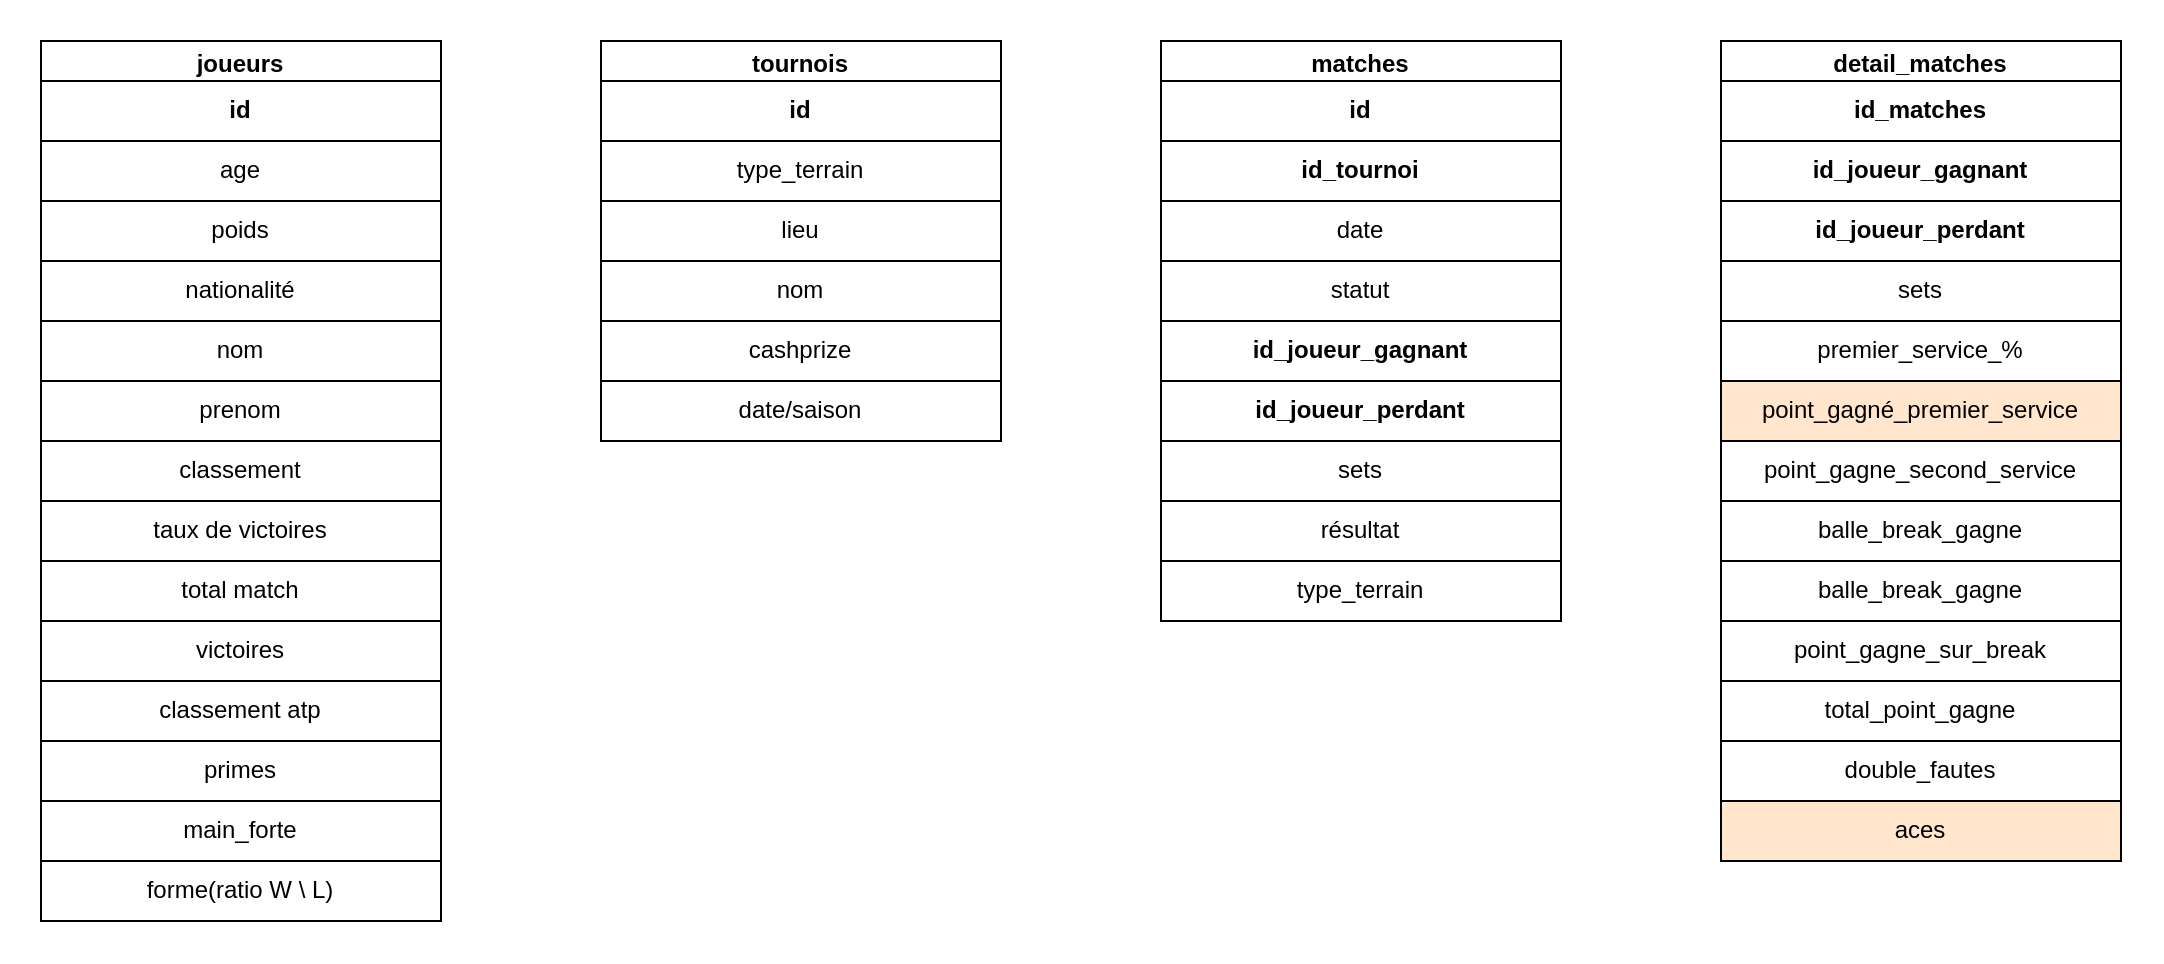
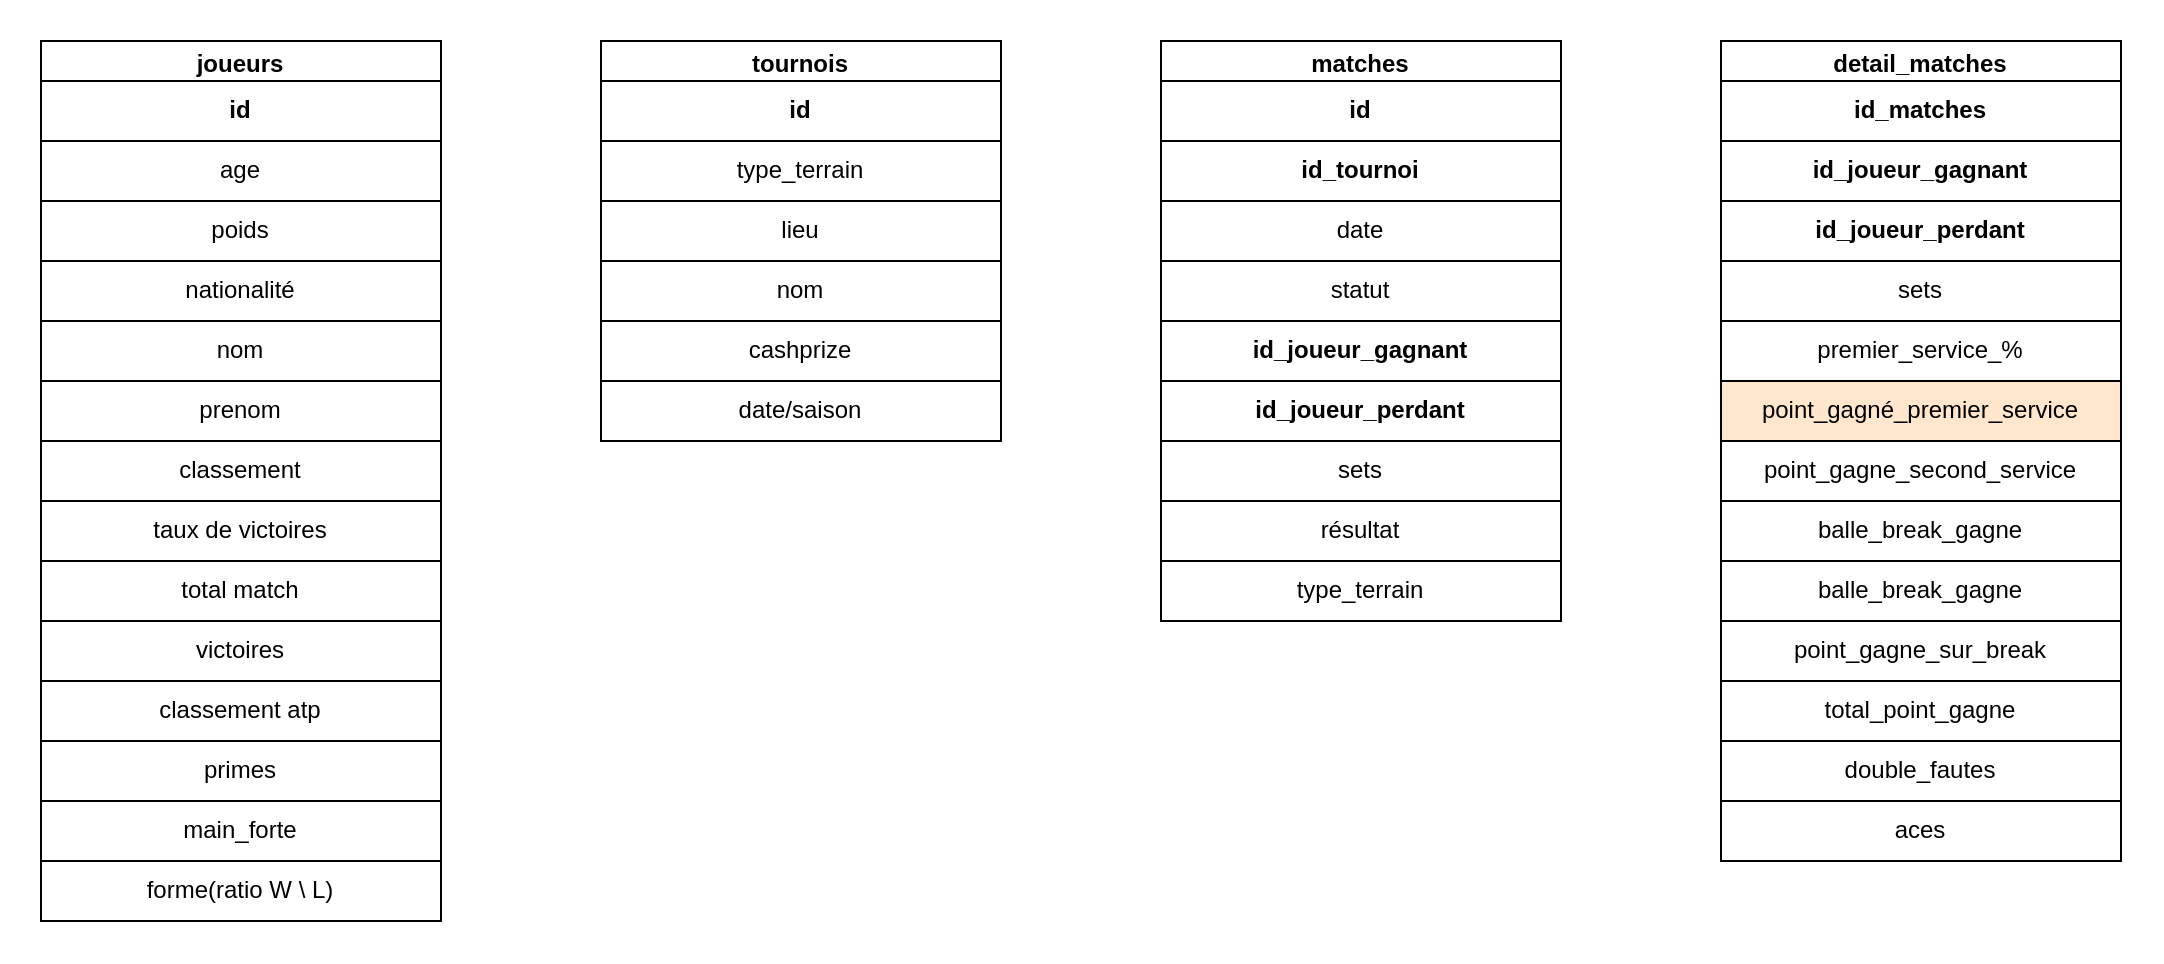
  <mxCell id="0" />
  <mxCell id="1" parent="0" />
  <mxCell id="2" value="joueurs" style="swimlane;whiteSpace=wrap;html=1;" vertex="1" parent="1"><mxGeometry width="200" height="440" as="geometry" x="20" y="20" /></mxCell>
  <mxCell id="3" value="&lt;b&gt;id&lt;/b&gt;" style="rounded=0;whiteSpace=wrap;html=1;" vertex="1" parent="2"><mxGeometry y="20" width="200" height="30" as="geometry" /></mxCell>
  <mxCell id="4" value="prenom" style="rounded=0;whiteSpace=wrap;html=1;" vertex="1" parent="2"><mxGeometry y="170" width="200" height="30" as="geometry" /></mxCell>
  <mxCell id="5" value="nom" style="rounded=0;whiteSpace=wrap;html=1;" vertex="1" parent="2"><mxGeometry y="140" width="200" height="30" as="geometry" /></mxCell>
  <mxCell id="6" value="nationalité" style="rounded=0;whiteSpace=wrap;html=1;" vertex="1" parent="2"><mxGeometry y="110" width="200" height="30" as="geometry" /></mxCell>
  <mxCell id="7" value="poids" style="rounded=0;whiteSpace=wrap;html=1;" vertex="1" parent="2"><mxGeometry y="80" width="200" height="30" as="geometry" /></mxCell>
  <mxCell id="8" value="age" style="rounded=0;whiteSpace=wrap;html=1;" vertex="1" parent="2"><mxGeometry y="50" width="200" height="30" as="geometry" /></mxCell>
  <mxCell id="9" value="classement" style="rounded=0;whiteSpace=wrap;html=1;" vertex="1" parent="2"><mxGeometry y="200" width="200" height="30" as="geometry" /></mxCell>
  <mxCell id="10" value="victoires" style="rounded=0;whiteSpace=wrap;html=1;" vertex="1" parent="2"><mxGeometry y="290" width="200" height="30" as="geometry" /></mxCell>
  <mxCell id="11" value="total match" style="rounded=0;whiteSpace=wrap;html=1;" vertex="1" parent="2"><mxGeometry y="260" width="200" height="30" as="geometry" /></mxCell>
  <mxCell id="12" value="taux de victoires" style="rounded=0;whiteSpace=wrap;html=1;" vertex="1" parent="2"><mxGeometry y="230" width="200" height="30" as="geometry" /></mxCell>
  <mxCell id="13" value="primes" style="rounded=0;whiteSpace=wrap;html=1;" vertex="1" parent="2"><mxGeometry y="350" width="200" height="30" as="geometry" /></mxCell>
  <mxCell id="14" value="classement atp" style="rounded=0;whiteSpace=wrap;html=1;" vertex="1" parent="2"><mxGeometry y="320" width="200" height="30" as="geometry" /></mxCell>
  <mxCell id="15" value="main_forte" style="rounded=0;whiteSpace=wrap;html=1;" vertex="1" parent="2"><mxGeometry y="380" width="200" height="30" as="geometry" /></mxCell>
  <mxCell id="16" value="forme(ratio W \ L)" style="rounded=0;whiteSpace=wrap;html=1;" vertex="1" parent="2"><mxGeometry y="410" width="200" height="30" as="geometry" /></mxCell>
  <mxCell id="17" value="tournois" style="swimlane;whiteSpace=wrap;html=1;" vertex="1" parent="1"><mxGeometry x="300" width="200" height="200" as="geometry" y="20" /></mxCell>
  <mxCell id="18" value="&lt;b&gt;id&lt;/b&gt;" style="rounded=0;whiteSpace=wrap;html=1;" vertex="1" parent="17"><mxGeometry y="20" width="200" height="30" as="geometry" /></mxCell>
  <mxCell id="19" value="date/saison" style="rounded=0;whiteSpace=wrap;html=1;" vertex="1" parent="17"><mxGeometry y="170" width="200" height="30" as="geometry" /></mxCell>
  <mxCell id="20" value="cashprize" style="rounded=0;whiteSpace=wrap;html=1;" vertex="1" parent="17"><mxGeometry y="140" width="200" height="30" as="geometry" /></mxCell>
  <mxCell id="21" value="nom" style="rounded=0;whiteSpace=wrap;html=1;" vertex="1" parent="17"><mxGeometry y="110" width="200" height="30" as="geometry" /></mxCell>
  <mxCell id="22" value="lieu" style="rounded=0;whiteSpace=wrap;html=1;" vertex="1" parent="17"><mxGeometry y="80" width="200" height="30" as="geometry" /></mxCell>
  <mxCell id="23" value="type_terrain" style="rounded=0;whiteSpace=wrap;html=1;" vertex="1" parent="17"><mxGeometry y="50" width="200" height="30" as="geometry" /></mxCell>
  <mxCell id="24" value="matches" style="swimlane;whiteSpace=wrap;html=1;" vertex="1" parent="1"><mxGeometry x="580" width="200" height="290" as="geometry" y="20" /></mxCell>
  <mxCell id="25" value="résultat" style="rounded=0;whiteSpace=wrap;html=1;" vertex="1" parent="24"><mxGeometry y="230" width="200" height="30" as="geometry" /></mxCell>
  <mxCell id="26" value="sets" style="rounded=0;whiteSpace=wrap;html=1;" vertex="1" parent="24"><mxGeometry y="200" width="200" height="30" as="geometry" /></mxCell>
  <mxCell id="27" value="statut" style="rounded=0;whiteSpace=wrap;html=1;" vertex="1" parent="24"><mxGeometry y="110" width="200" height="30" as="geometry" /></mxCell>
  <mxCell id="28" value="&lt;b&gt;id_tournoi&lt;/b&gt;" style="rounded=0;whiteSpace=wrap;html=1;" vertex="1" parent="24"><mxGeometry y="50" width="200" height="30" as="geometry" /></mxCell>
  <mxCell id="29" value="&lt;b&gt;id&lt;/b&gt;" style="rounded=0;whiteSpace=wrap;html=1;" vertex="1" parent="24"><mxGeometry y="20" width="200" height="30" as="geometry" /></mxCell>
  <mxCell id="30" value="date" style="rounded=0;whiteSpace=wrap;html=1;" vertex="1" parent="24"><mxGeometry y="80" width="200" height="30" as="geometry" /></mxCell>
  <mxCell id="31" value="&lt;b&gt;id_joueur_gagnant&lt;/b&gt;" style="rounded=0;whiteSpace=wrap;html=1;" vertex="1" parent="24"><mxGeometry y="140" width="200" height="30" as="geometry" /></mxCell>
  <mxCell id="32" value="&lt;b&gt;id_joueur_perdant&lt;/b&gt;" style="rounded=0;whiteSpace=wrap;html=1;" vertex="1" parent="24"><mxGeometry y="170" width="200" height="30" as="geometry" /></mxCell>
  <mxCell id="33" value="type_terrain" style="rounded=0;whiteSpace=wrap;html=1;" vertex="1" parent="24"><mxGeometry y="260" width="200" height="30" as="geometry" /></mxCell>
  <mxCell id="34" value="detail_matches" style="swimlane;whiteSpace=wrap;html=1;" vertex="1" parent="1"><mxGeometry x="860" width="200" height="410" as="geometry" y="20" /></mxCell>
  <mxCell id="35" value="sets" style="rounded=0;whiteSpace=wrap;html=1;" vertex="1" parent="34"><mxGeometry y="110" width="200" height="30" as="geometry" /></mxCell>
  <mxCell id="36" value="&lt;b&gt;id_matches&lt;/b&gt;" style="rounded=0;whiteSpace=wrap;html=1;" vertex="1" parent="34"><mxGeometry y="20" width="200" height="30" as="geometry" /></mxCell>
  <mxCell id="37" value="&lt;b&gt;id_joueur_gagnant&lt;/b&gt;" style="rounded=0;whiteSpace=wrap;html=1;" vertex="1" parent="34"><mxGeometry y="50" width="200" height="30" as="geometry" /></mxCell>
  <mxCell id="38" value="&lt;b&gt;id_joueur_perdant&lt;/b&gt;" style="rounded=0;whiteSpace=wrap;html=1;" vertex="1" parent="34"><mxGeometry y="80" width="200" height="30" as="geometry" /></mxCell>
  <mxCell id="39" value="premier_service_%" style="rounded=0;whiteSpace=wrap;html=1;" vertex="1" parent="34"><mxGeometry y="140" width="200" height="30" as="geometry" /></mxCell>
  <mxCell id="40" value="point_gagné_premier_service" style="rounded=0;whiteSpace=wrap;html=1;fillColor=#ffe6cc;" vertex="1" parent="34"><mxGeometry y="170" width="200" height="30" as="geometry" /></mxCell>
  <mxCell id="41" value="point_gagne_second_service" style="rounded=0;whiteSpace=wrap;html=1;" vertex="1" parent="34"><mxGeometry y="200" width="200" height="30" as="geometry" /></mxCell>
  <mxCell id="42" value="balle_break_gagne" style="rounded=0;whiteSpace=wrap;html=1;" vertex="1" parent="34"><mxGeometry y="230" width="200" height="30" as="geometry" /></mxCell>
  <mxCell id="43" value="balle_break_gagne" style="rounded=0;whiteSpace=wrap;html=1;" vertex="1" parent="34"><mxGeometry y="260" width="200" height="30" as="geometry" /></mxCell>
  <mxCell id="44" value="point_gagne_sur_break" style="rounded=0;whiteSpace=wrap;html=1;" vertex="1" parent="34"><mxGeometry y="290" width="200" height="30" as="geometry" /></mxCell>
  <mxCell id="45" value="total_point_gagne" style="rounded=0;whiteSpace=wrap;html=1;" vertex="1" parent="34"><mxGeometry y="320" width="200" height="30" as="geometry" /></mxCell>
  <mxCell id="46" value="double_fautes" style="rounded=0;whiteSpace=wrap;html=1;" vertex="1" parent="34"><mxGeometry y="350" width="200" height="30" as="geometry" /></mxCell>
- <mxCell id="47" value="aces" style="rounded=0;whiteSpace=wrap;html=1;fillColor=#ffe6cc;" vertex="1" parent="34"><mxGeometry y="380" width="200" height="30" as="geometry" /></mxCell>
+ <mxCell id="47" value="aces" style="rounded=0;whiteSpace=wrap;html=1;" vertex="1" parent="34"><mxGeometry y="380" width="200" height="30" as="geometry" /></mxCell>
